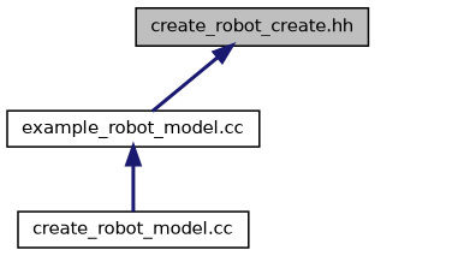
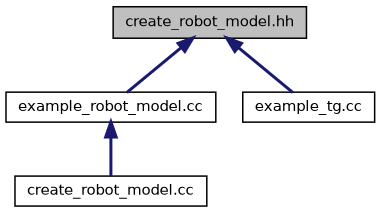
  digraph {
    node [color=black fillcolor=white fontname=Helvetica fontsize=10 shape=record style=filled]
    edge [color=midnightblue dir=back fontname=Helvetica fontsize=10 labelfontname=Helvetica labelfontsize=10 style=bold]
-   n1 [fillcolor=grey75 fontcolor=black height=0.2 label="create_robot_create.hh" width=0.4]
+   n1 [fillcolor=grey75 fontcolor=black height=0.2 label="create_robot_model.hh" width=0.4]
    n2 [height=0.2 label="example_robot_model.cc" width=0.4]
+   n3 [height=0.2 label="example_tg.cc" width=0.4]
    n4 [height=0.2 label="create_robot_model.cc" width=0.4]
    n1 -> n2
+   n1 -> n3
    n2 -> n4
  }
